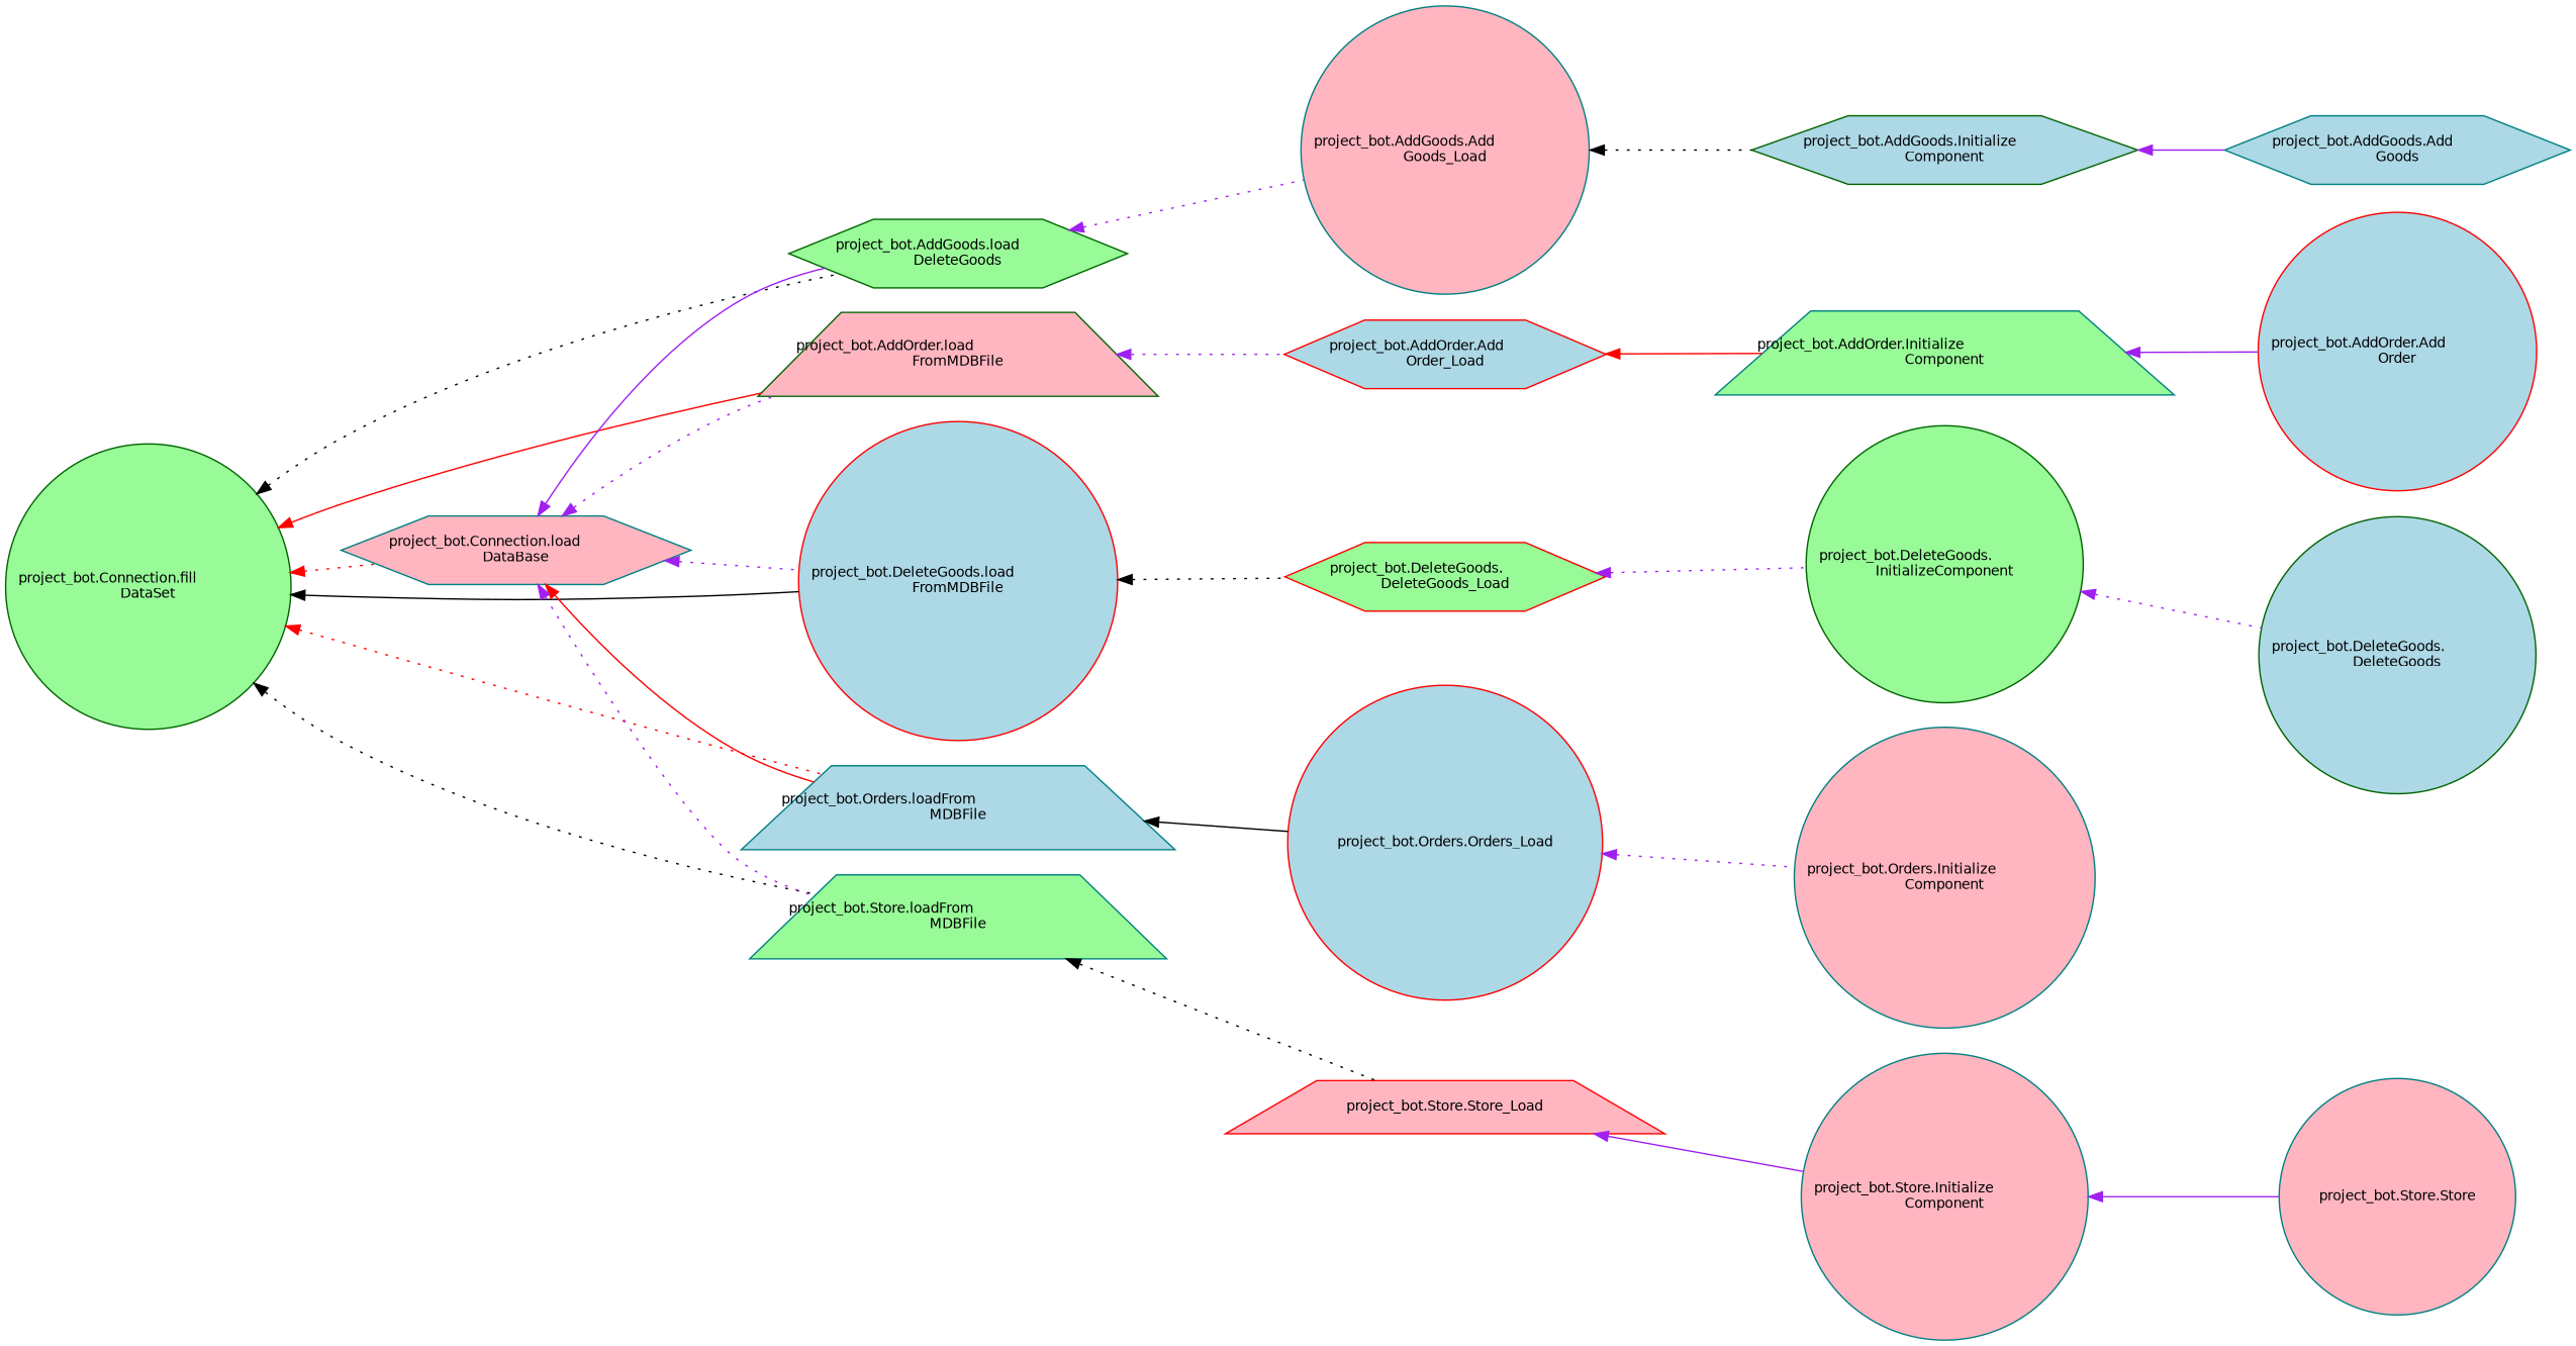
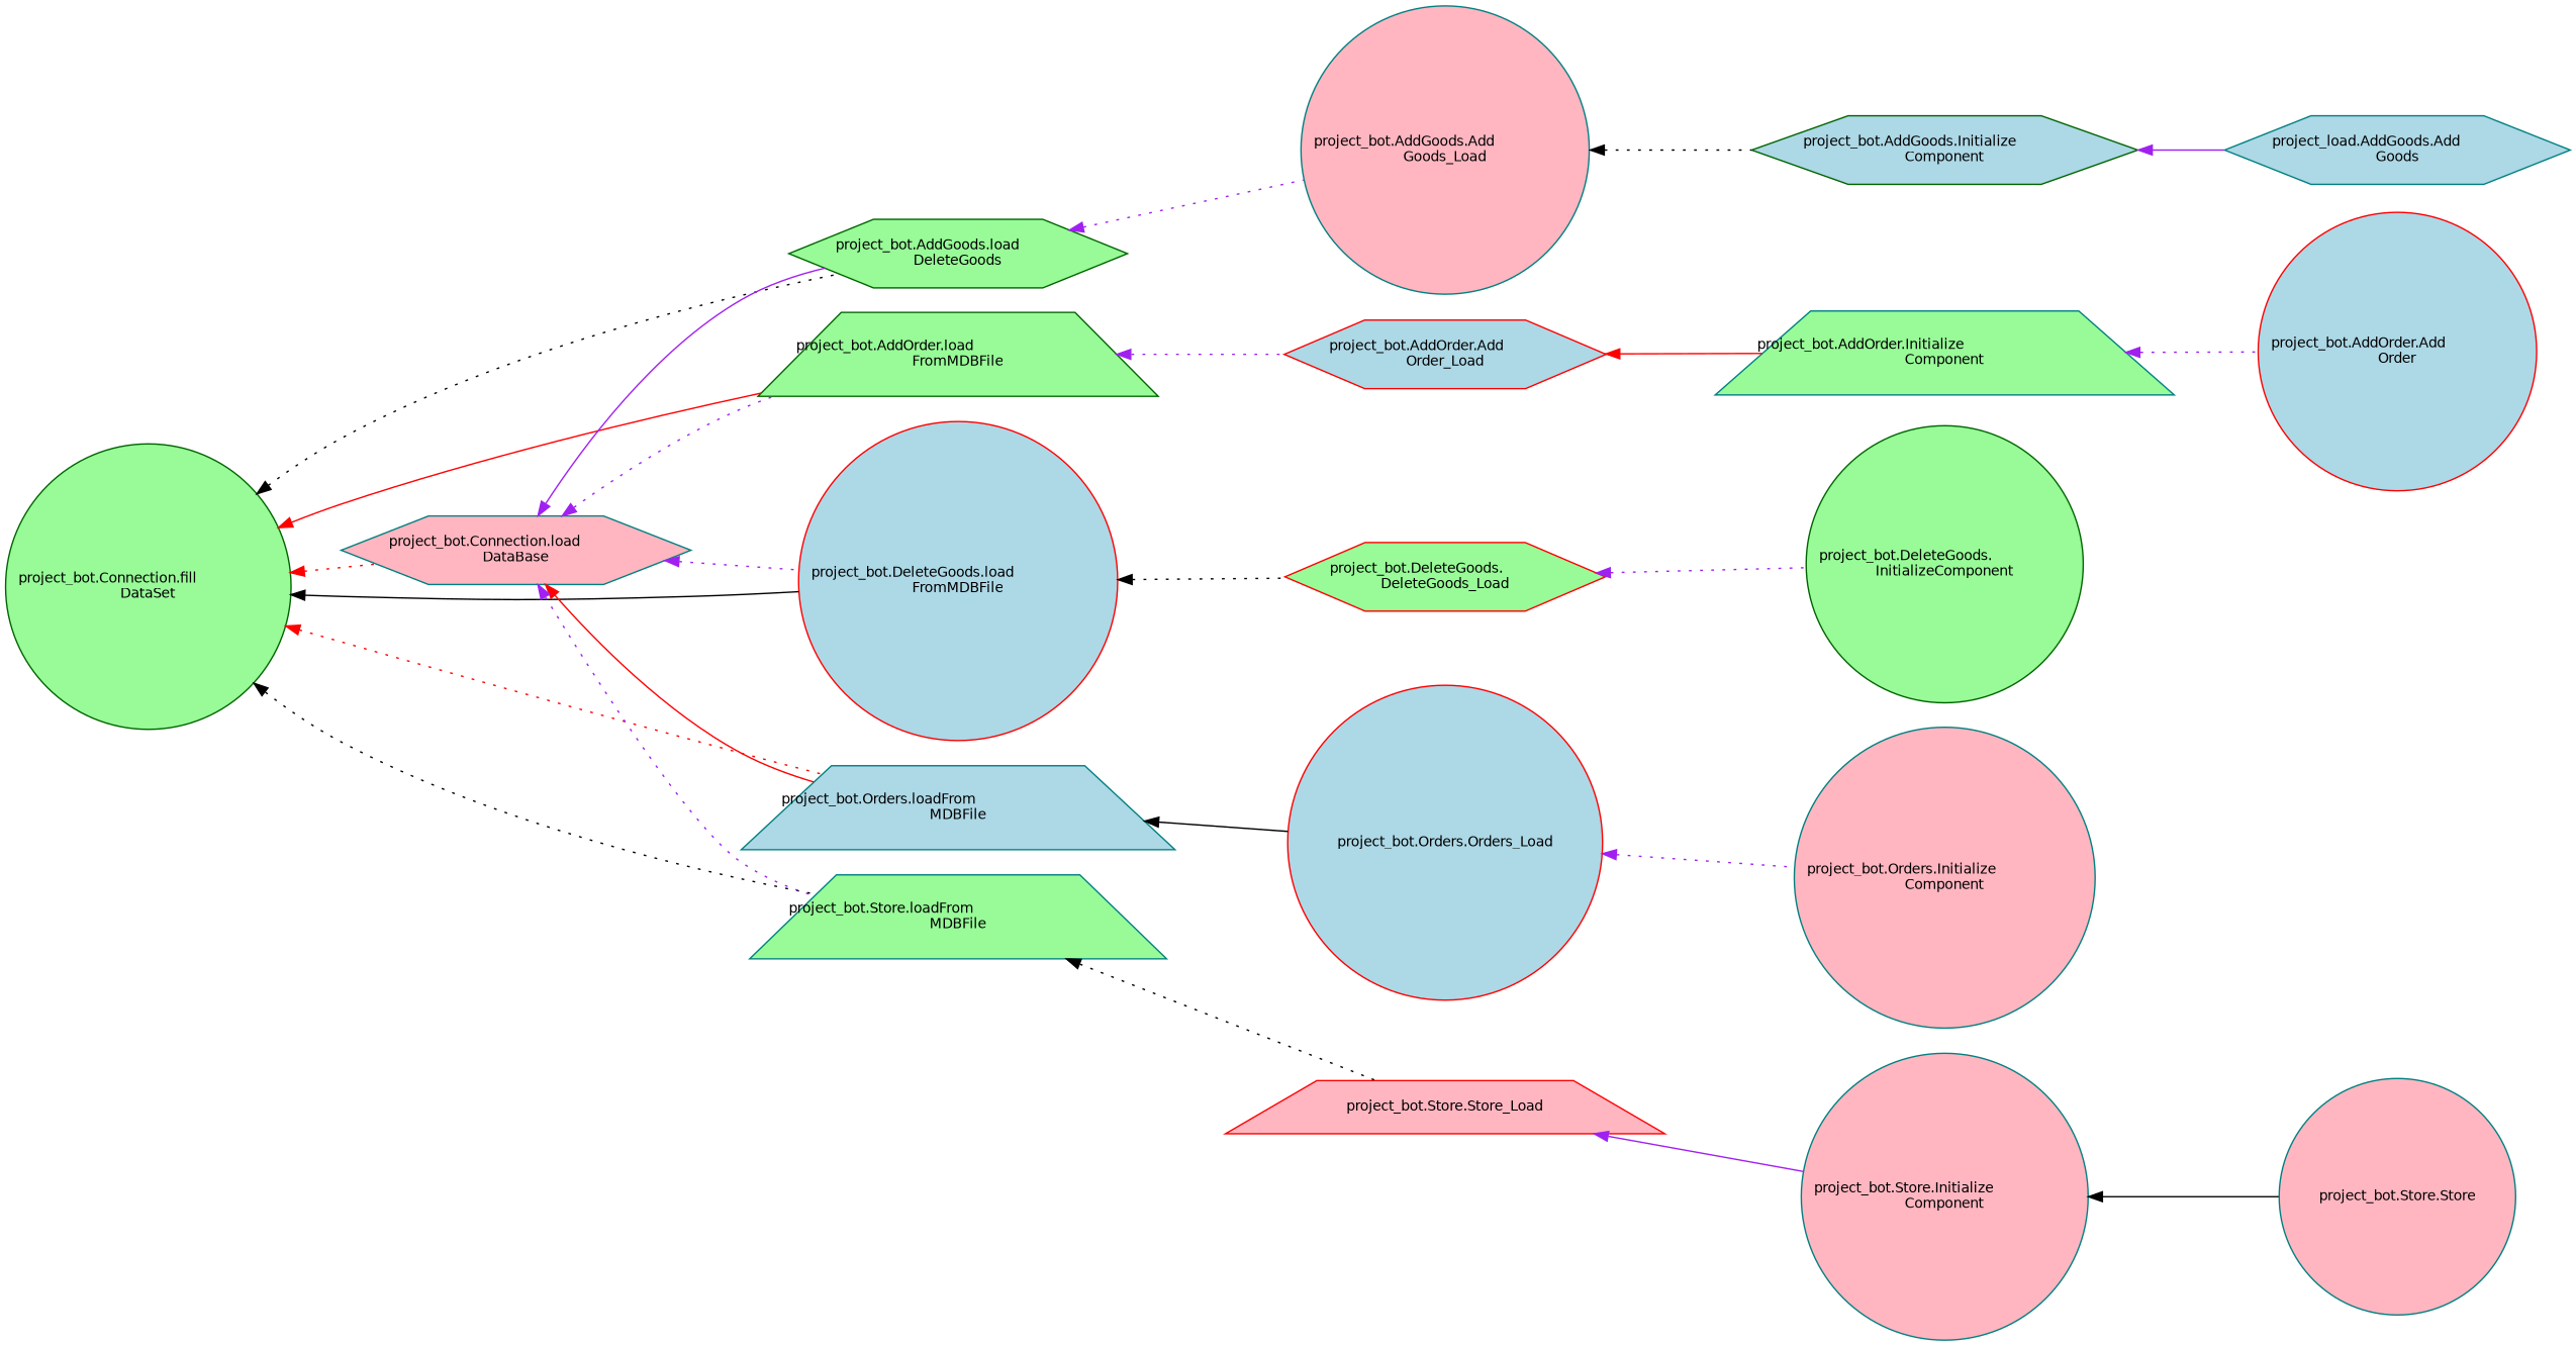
  digraph {
    rankdir=LR
    node [color=teal fillcolor=lightblue fontname=Helvetica fontsize=10 shape=circle style=filled]
    edge [color=purple dir=back fontname=Helvetica fontsize=10 labelfontname=Helvetica labelfontsize=10 style=dotted]
    n1 [color=darkgreen fillcolor=palegreen fontcolor=black height=0.2 label="project_bot.Connection.fill\lDataSet" width=0.4]
    n2 [color=darkgreen fillcolor=palegreen height=0.2 label="project_bot.AddGoods.load\lDeleteGoods" shape=hexagon width=0.4]
-   n3 [color=darkgreen fillcolor=lightpink height=0.2 label="project_bot.AddOrder.load\lFromMDBFile" shape=trapezium width=0.4]
+   n3 [color=darkgreen fillcolor=palegreen height=0.2 label="project_bot.AddOrder.load\lFromMDBFile" shape=trapezium width=0.4]
    n4 [fillcolor=lightpink height=0.2 label="project_bot.Connection.load\lDataBase" shape=hexagon width=0.4]
    n5 [color=red height=0.2 label="project_bot.DeleteGoods.load\lFromMDBFile" width=0.4]
    n6 [height=0.2 label="project_bot.Orders.loadFrom\lMDBFile" shape=trapezium width=0.4]
    n7 [fillcolor=palegreen height=0.2 label="project_bot.Store.loadFrom\lMDBFile" shape=trapezium width=0.4]
    n8 [fillcolor=lightpink height=0.2 label="project_bot.AddGoods.Add\lGoods_Load" width=0.4]
    n9 [color=red height=0.2 label="project_bot.AddOrder.Add\lOrder_Load" shape=hexagon width=0.4]
    n10 [color=red fillcolor=palegreen height=0.2 label="project_bot.DeleteGoods.\lDeleteGoods_Load" shape=hexagon width=0.4]
    n11 [color=red height=0.2 label="project_bot.Orders.Orders_Load" width=0.4]
    n12 [color=red fillcolor=lightpink height=0.2 label="project_bot.Store.Store_Load" shape=trapezium width=0.4]
    n13 [color=darkgreen height=0.2 label="project_bot.AddGoods.Initialize\lComponent" shape=hexagon width=0.4]
-   n14 [height=0.2 label="project_bot.AddGoods.Add\lGoods" shape=hexagon width=0.4]
+   n14 [height=0.2 label="project_load.AddGoods.Add\lGoods" shape=hexagon width=0.4]
    n15 [fillcolor=palegreen height=0.2 label="project_bot.AddOrder.Initialize\lComponent" shape=trapezium width=0.4]
    n16 [color=red height=0.2 label="project_bot.AddOrder.Add\lOrder" width=0.4]
    n17 [color=darkgreen fillcolor=palegreen height=0.2 label="project_bot.DeleteGoods.\lInitializeComponent" width=0.4]
-   n18 [color=darkgreen height=0.2 label="project_bot.DeleteGoods.\lDeleteGoods" width=0.4]
    n19 [fillcolor=lightpink height=0.2 label="project_bot.Orders.Initialize\lComponent" width=0.4]
    n20 [fillcolor=lightpink height=0.2 label="project_bot.Store.Initialize\lComponent" width=0.4]
    n21 [fillcolor=lightpink height=0.2 label="project_bot.Store.Store" width=0.4]
    n1 -> n2 [color=black]
    n1 -> n3 [color=red style=solid]
    n1 -> n4 [color=red]
    n1 -> n5 [color=black style=solid]
    n1 -> n6 [color=red]
    n1 -> n7 [color=black]
    n2 -> n8
    n3 -> n9
    n4 -> n2 [style=solid]
    n4 -> n3
    n4 -> n5
    n4 -> n6 [color=red style=solid]
    n4 -> n7
    n5 -> n10 [color=black]
    n6 -> n11 [color=black style=solid]
    n7 -> n12 [color=black]
    n8 -> n13 [color=black]
    n9 -> n15 [color=red style=solid]
    n10 -> n17
    n11 -> n19
    n12 -> n20 [style=solid]
    n13 -> n14 [style=solid]
-   n15 -> n16 [style=solid]
-   n17 -> n18
-   n20 -> n21 [style=solid]
+   n15 -> n16
+   n20 -> n21 [color=black style=solid]
  }
